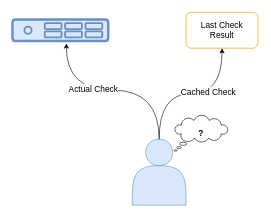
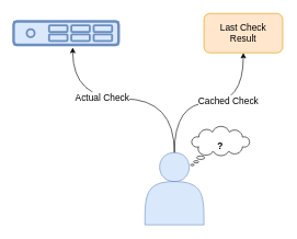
  <mxCell id="0" />
  <mxCell id="1" parent="0" />
  <mxCell id="2" style="edgeStyle=orthogonalEdgeStyle;rounded=0;orthogonalLoop=1;jettySize=auto;html=1;curved=1;exitX=0.5;exitY=0;exitDx=0;exitDy=0;" edge="1" parent="1" source="4" target="14"><mxGeometry relative="1" as="geometry" /></mxCell>
  <mxCell id="3" value="&lt;font style=&quot;font-size: 14px;&quot;&gt;Cached Check&lt;/font&gt;" style="edgeLabel;html=1;align=center;verticalAlign=middle;resizable=0;points=[];" vertex="1" connectable="0" parent="2"><mxGeometry x="0.222" y="4" relative="1" as="geometry"><mxPoint as="offset" /></mxGeometry></mxCell>
  <mxCell id="4" value="" style="shape=actor;whiteSpace=wrap;html=1;fillColor=#dae8fc;strokeColor=#6c8ebf;" vertex="1" parent="1"><mxGeometry x="220" y="232" width="90" height="110" as="geometry" /></mxCell>
  <mxCell id="5" value="" style="group;fillColor=#dae8fc;strokeColor=#6c8ebf;" vertex="1" connectable="0" parent="1"><mxGeometry x="20" y="32" width="160" height="36" as="geometry" /></mxCell>
  <mxCell id="6" value="" style="rounded=1;whiteSpace=wrap;html=1;strokeWidth=4;fillColor=#dae8fc;strokeColor=#6c8ebf;" vertex="1" parent="5"><mxGeometry width="160" height="36" as="geometry" /></mxCell>
  <mxCell id="7" value="" style="ellipse;whiteSpace=wrap;html=1;aspect=fixed;strokeWidth=3;fillColor=#dae8fc;strokeColor=#6c8ebf;" vertex="1" parent="5"><mxGeometry x="20" y="12" width="12" height="12" as="geometry" /></mxCell>
  <mxCell id="8" value="" style="rounded=1;whiteSpace=wrap;html=1;strokeWidth=3;fillColor=#dae8fc;strokeColor=#6c8ebf;" vertex="1" parent="5"><mxGeometry x="54" y="6" width="28" height="10" as="geometry" /></mxCell>
  <mxCell id="9" value="" style="rounded=1;whiteSpace=wrap;html=1;strokeWidth=3;fillColor=#dae8fc;strokeColor=#6c8ebf;" vertex="1" parent="5"><mxGeometry x="88" y="6" width="28" height="10" as="geometry" /></mxCell>
  <mxCell id="10" value="" style="rounded=1;whiteSpace=wrap;html=1;strokeWidth=3;fillColor=#dae8fc;strokeColor=#6c8ebf;" vertex="1" parent="5"><mxGeometry x="122" y="6" width="28" height="10" as="geometry" /></mxCell>
  <mxCell id="11" value="" style="rounded=1;whiteSpace=wrap;html=1;strokeWidth=3;fillColor=#dae8fc;strokeColor=#6c8ebf;" vertex="1" parent="5"><mxGeometry x="54" y="20" width="28" height="10" as="geometry" /></mxCell>
  <mxCell id="12" value="" style="rounded=1;whiteSpace=wrap;html=1;strokeWidth=3;fillColor=#dae8fc;strokeColor=#6c8ebf;" vertex="1" parent="5"><mxGeometry x="88" y="20" width="28" height="10" as="geometry" /></mxCell>
  <mxCell id="13" value="" style="rounded=1;whiteSpace=wrap;html=1;strokeWidth=3;fillColor=#dae8fc;strokeColor=#6c8ebf;" vertex="1" parent="5"><mxGeometry x="122" y="20" width="28" height="10" as="geometry" /></mxCell>
- <mxCell id="14" value="&lt;font style=&quot;font-size: 14px;&quot;&gt;Last Check&lt;/font&gt;&lt;div&gt;&lt;font style=&quot;font-size: 14px;&quot;&gt;Result&lt;/font&gt;&lt;/div&gt;" style="rounded=1;whiteSpace=wrap;html=1;fillColor=#ffffff;strokeColor=#d79b00;" vertex="1" parent="1"><mxGeometry x="310" y="20" width="120" height="60" as="geometry" /></mxCell>
+ <mxCell id="14" value="&lt;font style=&quot;font-size: 14px;&quot;&gt;Last Check&lt;/font&gt;&lt;div&gt;&lt;font style=&quot;font-size: 14px;&quot;&gt;Result&lt;/font&gt;&lt;/div&gt;" style="rounded=1;whiteSpace=wrap;html=1;fillColor=#ffe6cc;strokeColor=#d79b00;" vertex="1" parent="1"><mxGeometry x="310" y="20" width="120" height="60" as="geometry" /></mxCell>
  <mxCell id="15" style="edgeStyle=orthogonalEdgeStyle;rounded=0;orthogonalLoop=1;jettySize=auto;html=1;entryX=0.563;entryY=1.111;entryDx=0;entryDy=0;entryPerimeter=0;curved=1;exitX=0.5;exitY=0;exitDx=0;exitDy=0;" edge="1" parent="1" source="4" target="6"><mxGeometry relative="1" as="geometry" /></mxCell>
  <mxCell id="16" value="&lt;font style=&quot;font-size: 14px;&quot;&gt;Actual Check&lt;/font&gt;" style="edgeLabel;html=1;align=center;verticalAlign=middle;resizable=0;points=[];" vertex="1" connectable="0" parent="15"><mxGeometry x="0.228" y="-3" relative="1" as="geometry"><mxPoint as="offset" /></mxGeometry></mxCell>
  <mxCell id="17" value="&lt;b&gt;&lt;font style=&quot;font-size: 14px;&quot;&gt;?&lt;/font&gt;&lt;/b&gt;" style="whiteSpace=wrap;html=1;shape=mxgraph.basic.cloud_callout" vertex="1" parent="1"><mxGeometry x="290" y="192" width="90" height="60" as="geometry" /></mxCell>
